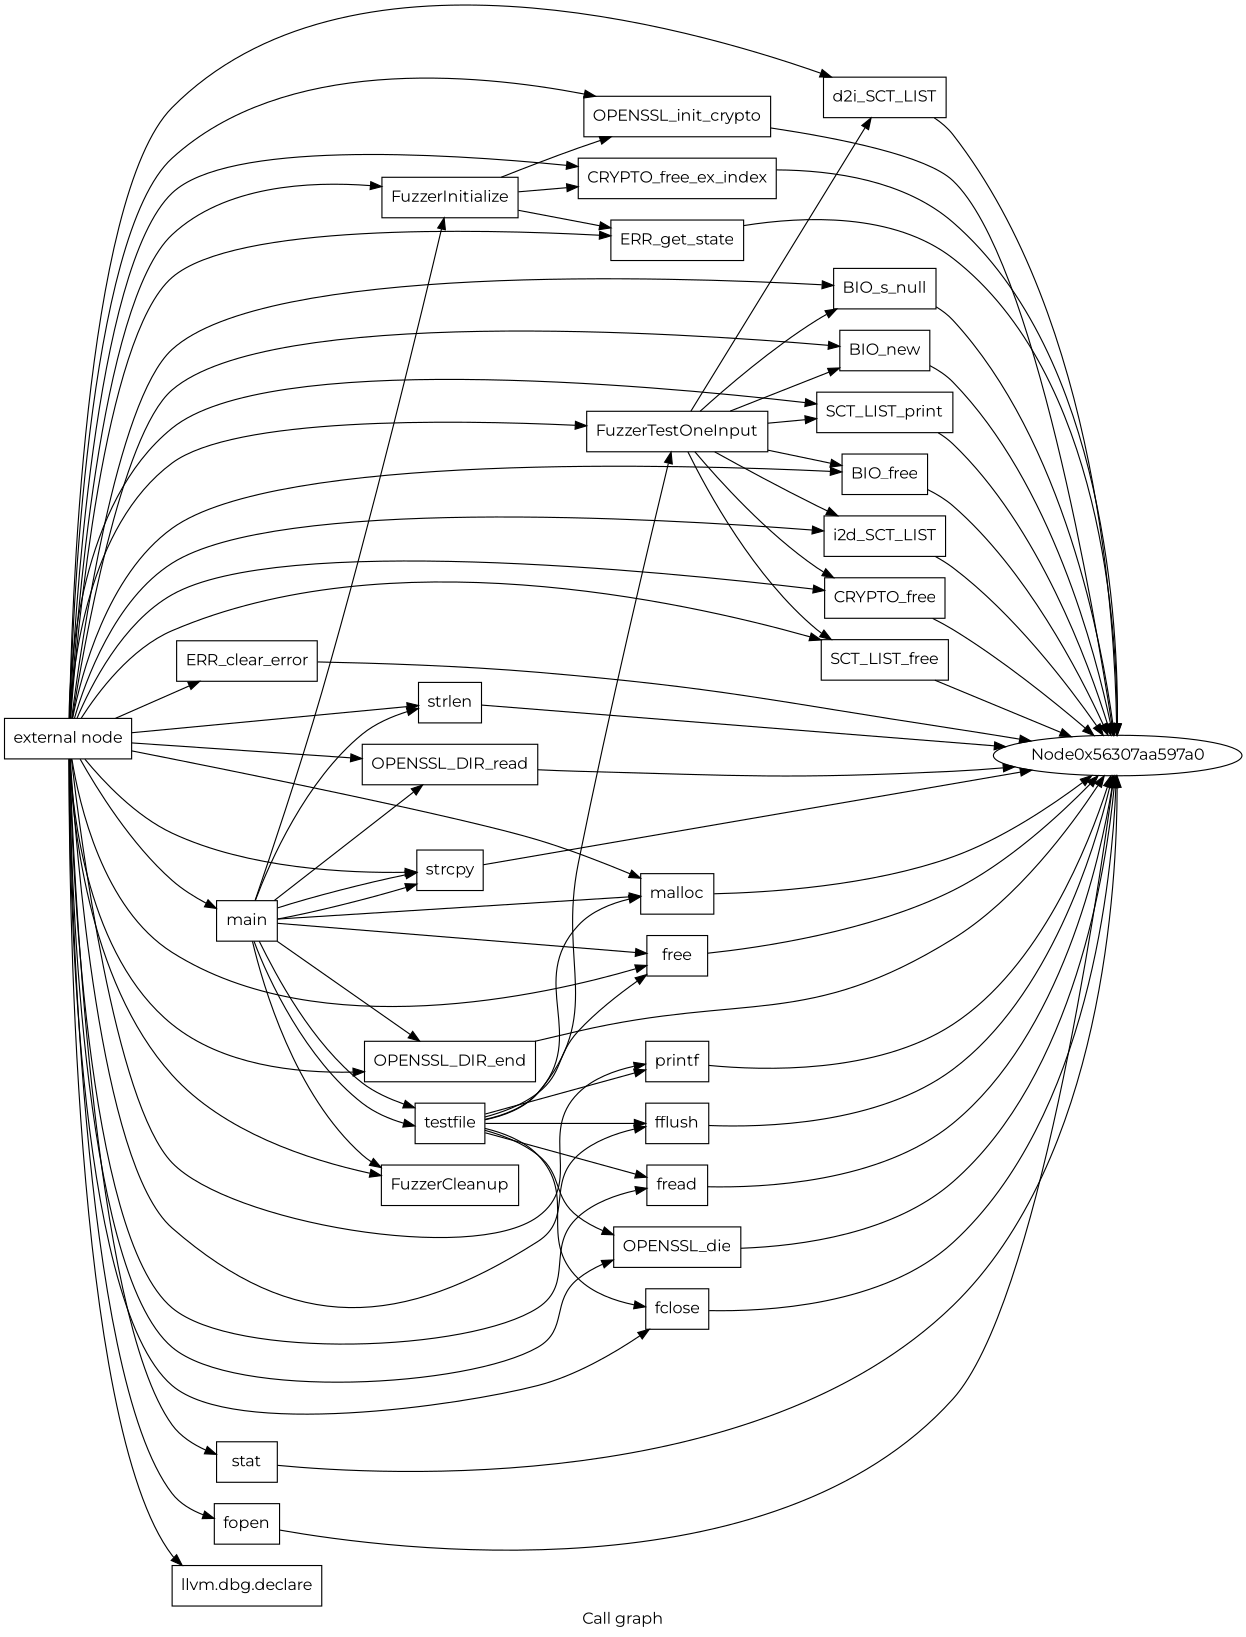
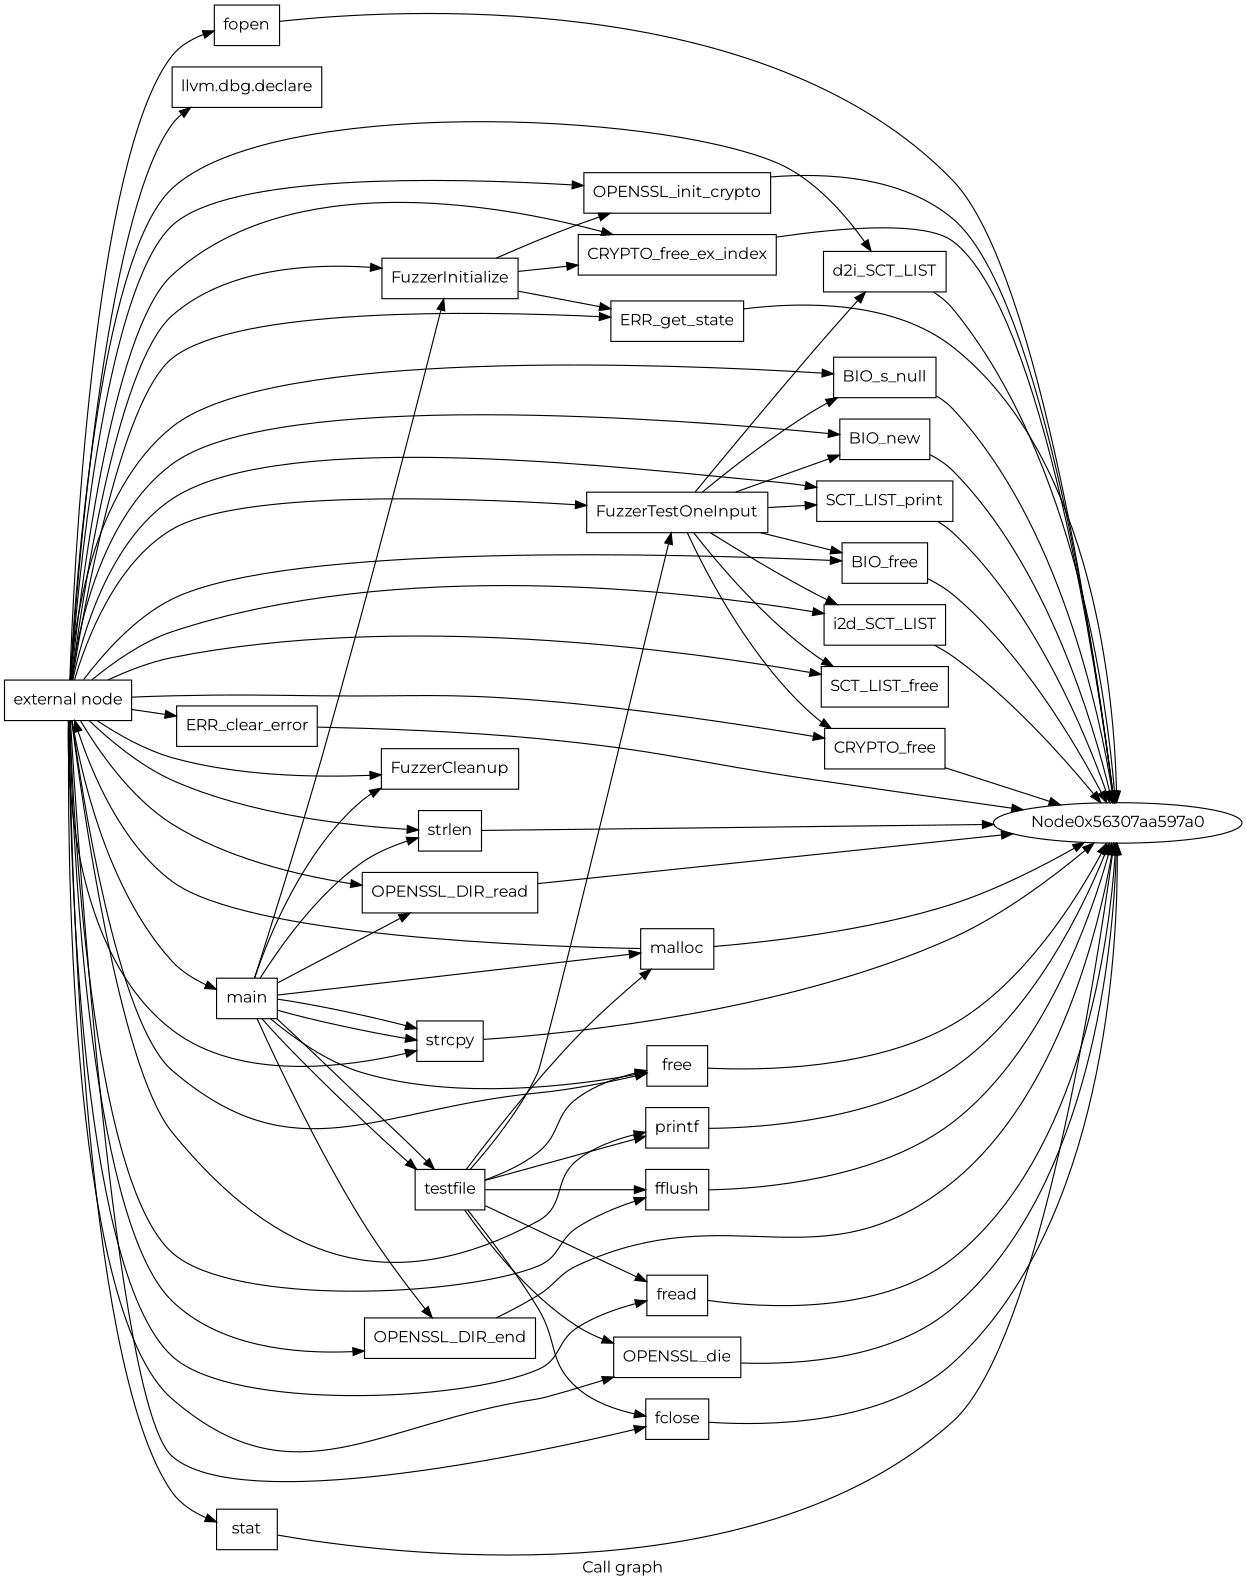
  digraph {
    fontname=Montserrat
    label="Call graph"
    rankdir=LR
    node [fontname=Montserrat shape=record]
    edge [fontname=Montserrat]
    n1 [label="{external node}"]
    n2 [label="{FuzzerInitialize}"]
    n3 [label="{llvm.dbg.declare}"]
    n4 [label="{OPENSSL_init_crypto}"]
    n5 [label="{CRYPTO_free_ex_index}"]
    n6 [label="{ERR_get_state}"]
    n7 [label="{FuzzerTestOneInput}"]
    n8 [label="{d2i_SCT_LIST}"]
    n9 [label="{BIO_s_null}"]
    n10 [label="{BIO_new}"]
    n11 [label="{SCT_LIST_print}"]
    n12 [label="{BIO_free}"]
    n13 [label="{i2d_SCT_LIST}"]
    n14 [label="{CRYPTO_free}"]
    n15 [label="{SCT_LIST_free}"]
    n16 [label="{ERR_clear_error}"]
    n17 [label="{FuzzerCleanup}"]
    n18 [label="{main}"]
    n19 [label="{strlen}"]
    n20 [label="{OPENSSL_DIR_read}"]
    n21 [label="{malloc}"]
    n22 [label="{strcpy}"]
    n23 [label="{OPENSSL_DIR_end}"]
    n24 [label="{free}"]
    n25 [label="{stat}"]
    n26 [label="{printf}"]
    n27 [label="{fflush}"]
    n28 [label="{fopen}"]
    n29 [label="{fread}"]
    n30 [label="{OPENSSL_die}"]
    n31 [label="{fclose}"]
    n32 [label=Node0x56307aa597a0 shape=""]
    n33 [label="{testfile}"]
    n1 -> n2
    n1 -> n3
    n1 -> n4
    n1 -> n5
    n1 -> n6
    n1 -> n7
    n1 -> n8
    n1 -> n9
    n1 -> n10
    n1 -> n11
    n1 -> n12
    n1 -> n13
    n1 -> n14
    n1 -> n15
    n1 -> n16
    n1 -> n17
    n1 -> n18
    n1 -> n19
    n1 -> n20
-   n1 -> n21
+   n21 -> n1
    n1 -> n22
    n1 -> n23
    n1 -> n24
    n1 -> n25
    n1 -> n26
    n1 -> n27
    n1 -> n28
    n1 -> n29
    n1 -> n30
    n1 -> n31
    n2 -> n4
    n2 -> n5
    n2 -> n6
    n4 -> n32
    n5 -> n32
    n6 -> n32
    n7 -> n8
    n7 -> n9
    n7 -> n10
    n7 -> n11
    n7 -> n12
    n7 -> n13
    n7 -> n14
    n7 -> n15
    n8 -> n32
    n9 -> n32
    n10 -> n32
    n11 -> n32
    n12 -> n32
    n13 -> n32
    n14 -> n32
-   n15 -> n32
    n16 -> n32
    n18 -> n2
    n18 -> n17
    n18 -> n19
    n18 -> n20
    n18 -> n21
    n18 -> n22
    n18 -> n22
    n18 -> n23
    n18 -> n24
    n18 -> n33
    n18 -> n33
    n19 -> n32
    n20 -> n32
    n21 -> n32
    n22 -> n32
    n23 -> n32
    n24 -> n32
    n25 -> n32
    n26 -> n32
    n27 -> n32
    n28 -> n32
    n29 -> n32
    n30 -> n32
    n31 -> n32
    n33 -> n7
    n33 -> n21
    n33 -> n24
    n33 -> n26
    n33 -> n27
    n33 -> n29
    n33 -> n30
    n33 -> n31
  }
